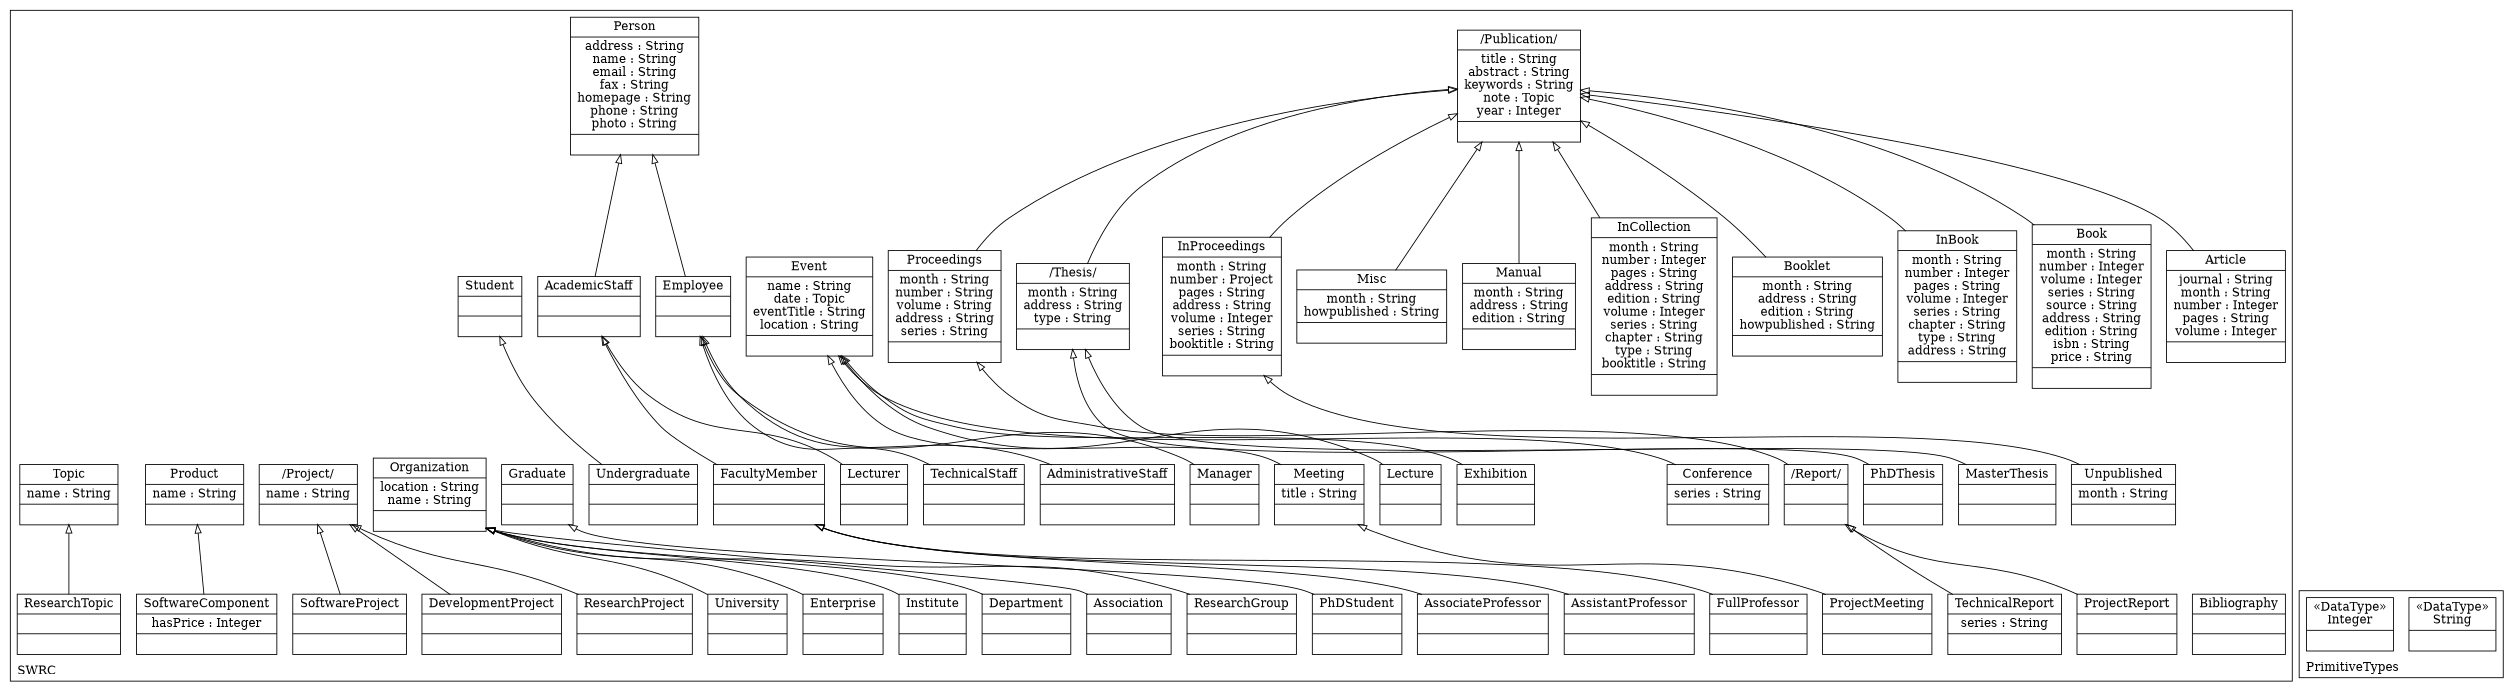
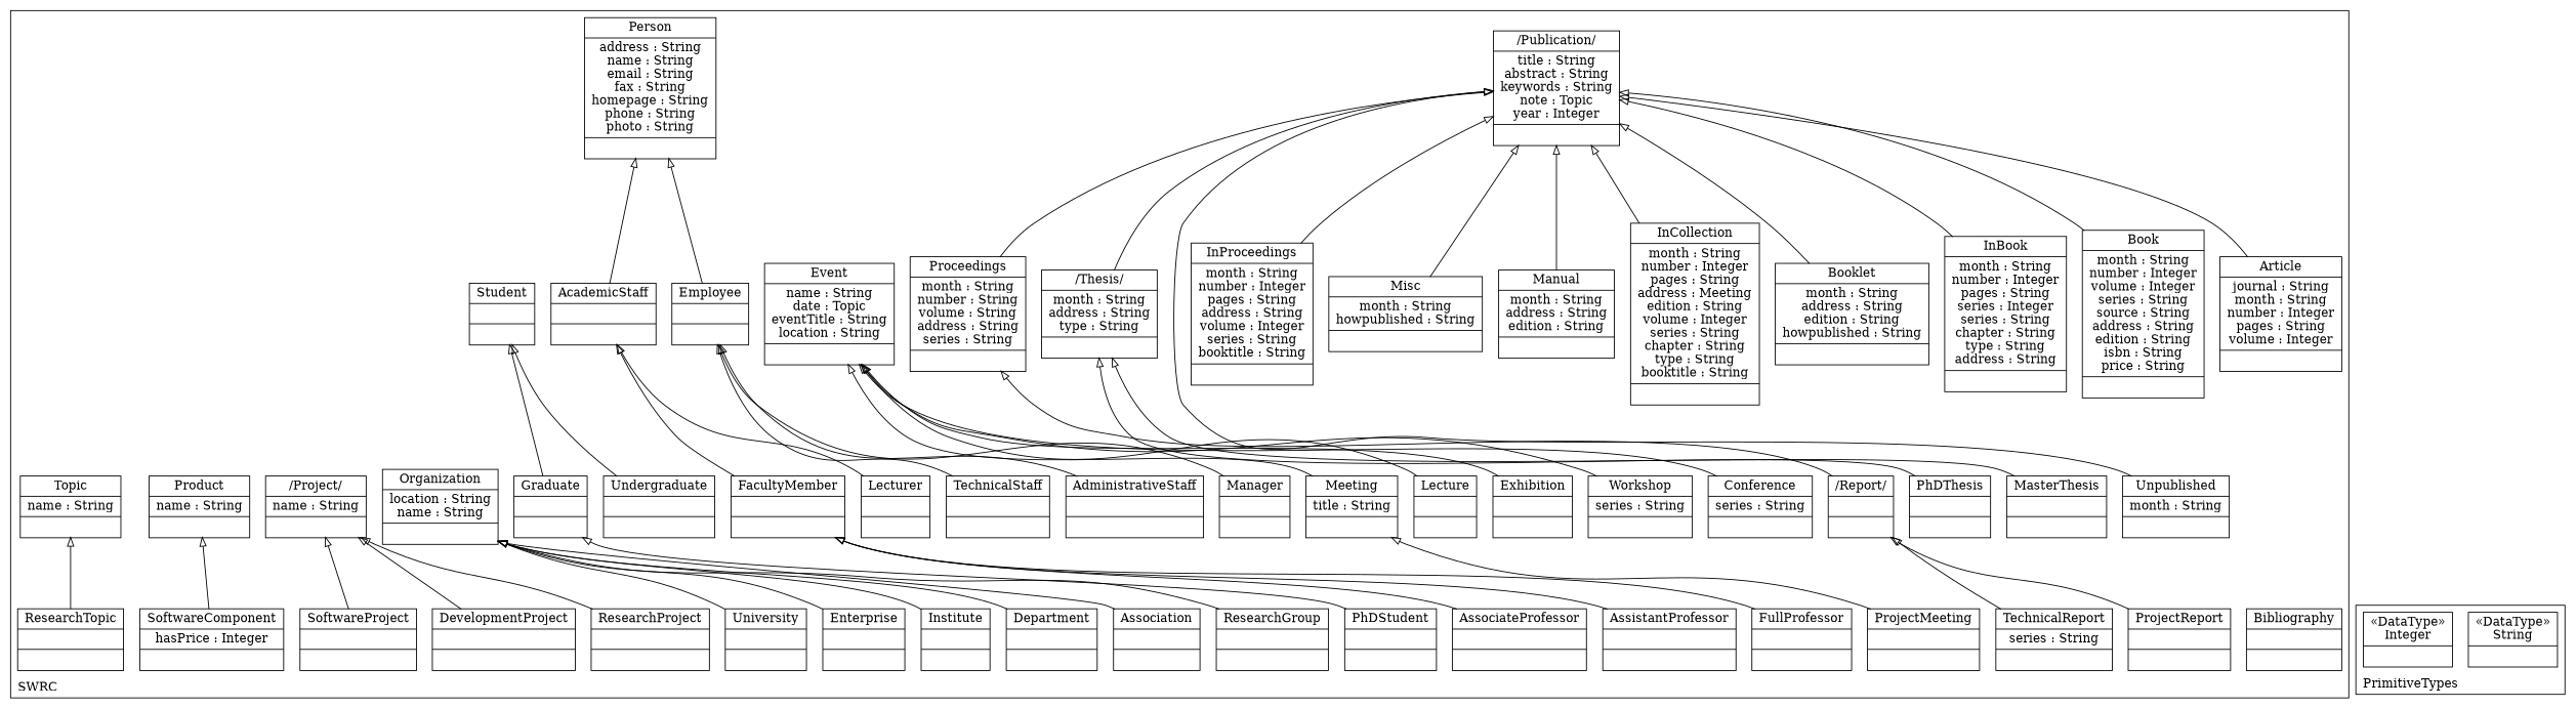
  digraph {
    compound=true
    labeljust=l
    labelloc=t
    nodeSep=0.75
    rankdir=BT
    node [shape=record]
    edge [arrowhead=onormal constraint=true group=Publication minlen=2]
    n1 [label="{Bibliography| | }"]
    n2 [label="{/Publication/|title : String\nabstract : String\nkeywords : String\nnote : Topic\nyear : Integer| }"]
    n3 [label="{Article|journal : String\nmonth : String\nnumber : Integer\npages : String\nvolume : Integer| }"]
    n4 [label="{Book|month : String\nnumber : Integer\nvolume : Integer\nseries : String\nsource : String\naddress : String\nedition : String\nisbn : String\nprice : String| }"]
-   n5 [label="{InBook|month : String\nnumber : Integer\npages : String\nvolume : Integer\nseries : String\nchapter : String\ntype : String\naddress : String| }"]
+   n5 [label="{InBook|month : String\nnumber : Integer\npages : String\nseries : Integer\nseries : String\nchapter : String\ntype : String\naddress : String| }"]
    n6 [label="{Booklet|month : String\naddress : String\nedition : String\nhowpublished : String| }"]
-   n7 [label="{InCollection|month : String\nnumber : Integer\npages : String\naddress : String\nedition : String\nvolume : Integer\nseries : String\nchapter : String\ntype : String\nbooktitle : String| }"]
-   n8 [label="{InProceedings|month : String\nnumber : Project\npages : String\naddress : String\nvolume : Integer\nseries : String\nbooktitle : String| }"]
+   n7 [label="{InCollection|month : String\nnumber : Integer\npages : String\naddress : Meeting\nedition : String\nvolume : Integer\nseries : String\nchapter : String\ntype : String\nbooktitle : String| }"]
+   n8 [label="{InProceedings|month : String\nnumber : Integer\npages : String\naddress : String\nvolume : Integer\nseries : String\nbooktitle : String| }"]
    n9 [label="{Proceedings|month : String\nnumber : String\nvolume : String\naddress : String\nseries : String| }"]
    n10 [label="{Manual|month : String\naddress : String\nedition : String| }"]
    n11 [label="{Misc|month : String\nhowpublished : String| }"]
    n12 [label="{Unpublished|month : String| }"]
    n13 [label="{/Thesis/|month : String\naddress : String\ntype : String| }"]
    n14 [label="{MasterThesis| | }"]
    n15 [label="{PhDThesis| | }"]
    n16 [label="{/Report/| | }"]
    n17 [label="{ProjectReport| | }"]
    n18 [label="{TechnicalReport|series : String| }"]
    n19 [label="{Event|name : String\ndate : Topic\neventTitle : String\nlocation : String| }"]
    n20 [label="{Conference|series : String| }"]
+   n21 [label="{Workshop|series : String| }"]
    n22 [label="{Exhibition| | }"]
    n23 [label="{Lecture| | }"]
    n24 [label="{Meeting|title : String| }"]
    n25 [label="{ProjectMeeting| | }"]
    n26 [label="{Person|address : String\nname : String\nemail : String\nfax : String\nhomepage : String\nphone : String\nphoto : String| }"]
    n27 [label="{Employee| | }"]
    n28 [label="{Manager| | }"]
    n29 [label="{AdministrativeStaff| | }"]
    n30 [label="{TechnicalStaff| | }"]
    n31 [label="{AcademicStaff| | }"]
    n32 [label="{Lecturer| | }"]
    n33 [label="{FacultyMember| | }"]
    n34 [label="{FullProfessor| | }"]
    n35 [label="{AssistantProfessor| | }"]
    n36 [label="{AssociateProfessor| | }"]
    n37 [label="{Student| | }"]
    n38 [label="{Undergraduate| | }"]
    n39 [label="{Graduate| | }"]
    n40 [label="{PhDStudent| | }"]
    n41 [label="{Organization|location : String\nname : String| }"]
    n42 [label="{ResearchGroup| | }"]
    n43 [label="{Association| | }"]
    n44 [label="{Department| | }"]
    n45 [label="{Institute| | }"]
    n46 [label="{Enterprise| | }"]
    n47 [label="{University| | }"]
    n48 [label="{/Project/|name : String| }"]
    n49 [label="{ResearchProject| | }"]
    n50 [label="{DevelopmentProject| | }"]
    n51 [label="{SoftwareProject| | }"]
    n52 [label="{Product|name : String| }"]
    n53 [label="{SoftwareComponent|hasPrice : Integer| }"]
    n54 [label="{Topic|name : String| }"]
    n55 [label="{ResearchTopic| | }"]
    n56 [label="{&#171;DataType&#187;\nString|}"]
    n57 [label="{&#171;DataType&#187;\nInteger|}"]
    subgraph cluster_1 {
      color=black
      label=SWRC
      n1
      n2
      n3
      n4
      n5
      n6
      n7
      n8
      n9
      n10
      n11
      n12
      n13
      n14
      n15
      n16
      n17
      n18
      n19
      n20
+     n21
      n22
      n23
      n24
      n25
      n26
      n27
      n28
      n29
      n30
      n31
      n32
      n33
      n34
      n35
      n36
      n37
      n38
      n39
      n40
      n41
      n42
      n43
      n44
      n45
      n46
      n47
      n48
      n49
      n50
      n51
      n52
      n53
      n54
      n55
    }
    subgraph cluster_2 {
      color=black
      label=PrimitiveTypes
      n56
      n57
    }
    n3 -> n2
    n4 -> n2
    n5 -> n2
    n6 -> n2
    n7 -> n2
    n8 -> n2
    n9 -> n2
    n10 -> n2
    n11 -> n2
-   n12 -> n8
+   n12 -> n2
    n13 -> n2
    n14 -> n13 [group=Thesis]
    n15 -> n13 [group=Thesis]
    n16 -> n9
    n17 -> n16 [group=Report]
    n18 -> n16 [group=Report]
    n20 -> n19 [group=Event]
+   n21 -> n19 [group=Event]
    n22 -> n19 [group=Event]
    n23 -> n19 [group=Event]
    n24 -> n19 [group=Event]
    n25 -> n24 [group=Meeting]
    n27 -> n26 [group=Person]
    n28 -> n27 [group=Employee]
    n29 -> n27 [group=Employee]
    n30 -> n27 [group=Employee]
    n31 -> n26 [group=Person]
    n32 -> n31 [group=AcademicStaff]
    n33 -> n31 [group=AcademicStaff]
    n34 -> n33 [group=FacultyMember]
    n35 -> n33 [group=FacultyMember]
    n36 -> n33 [group=FacultyMember]
    n38 -> n37 [group=Student]
+   n39 -> n37 [group=Student]
    n40 -> n39 [group=Graduate]
    n42 -> n41 [group=Organization]
    n43 -> n41 [group=Organization]
    n44 -> n41 [group=Organization]
    n45 -> n41 [group=Organization]
    n46 -> n41 [group=Organization]
    n47 -> n41 [group=Organization]
    n49 -> n48 [group=Project]
    n50 -> n48 [group=Project]
    n51 -> n48 [group=Project]
    n53 -> n52 [group=Product]
    n55 -> n54 [group=Topic]
  }
